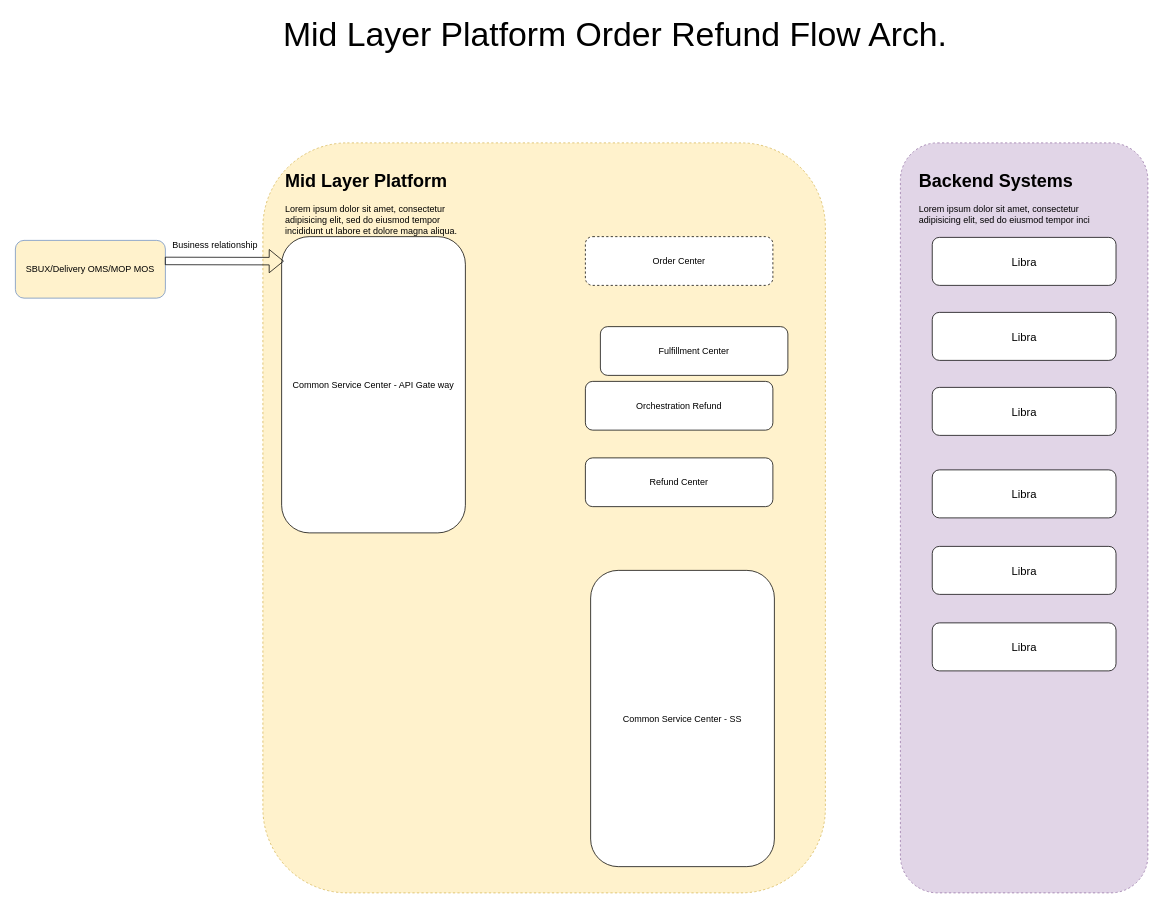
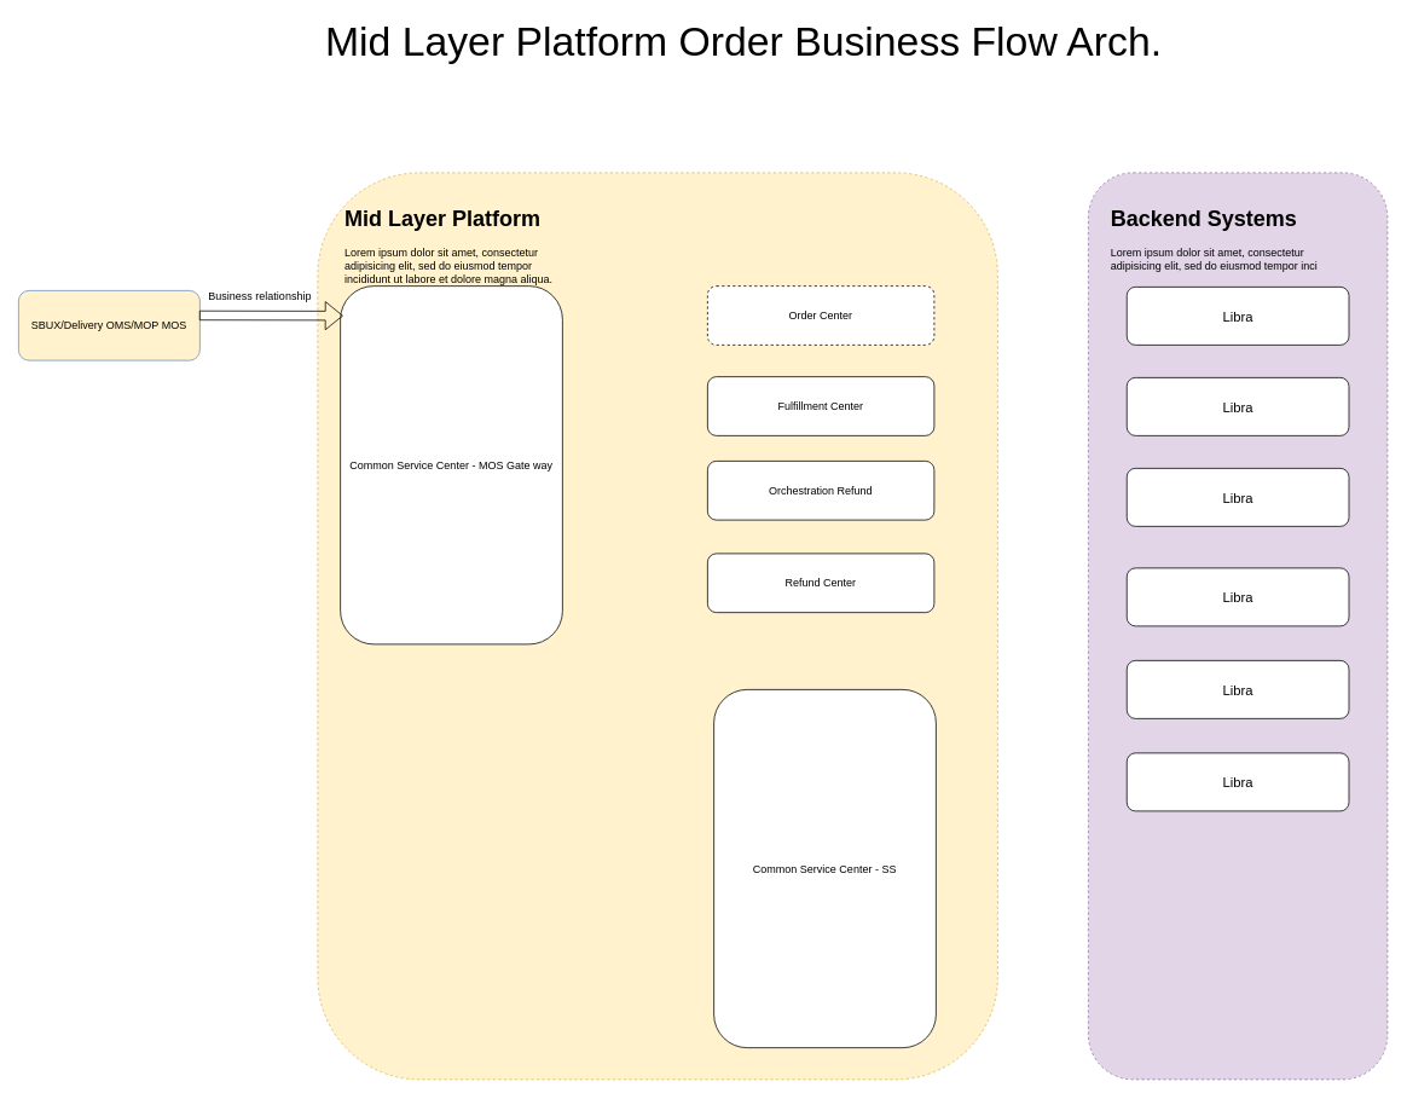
  <mxCell id="0" />
  <mxCell id="1" parent="0" />
  <mxCell id="2" value="SBUX/Delivery OMS/MOP MOS" parent="1" style="rounded=1;whiteSpace=wrap;html=1;fillColor=#fff2cc;strokeColor=#6c8ebf;" vertex="1"><mxGeometry as="geometry" x="20" y="320" width="200" height="77" /></mxCell>
  <mxCell id="3" value="" parent="1" style="rounded=1;whiteSpace=wrap;html=1;dashed=1;fillColor=#fff2cc;strokeColor=#d6b656;" vertex="1"><mxGeometry as="geometry" x="350" y="190" width="750" height="1000" /></mxCell>
  <mxCell id="4" value="&lt;h1&gt;Mid Layer Platform&lt;/h1&gt;&lt;p&gt;Lorem ipsum dolor sit amet, consectetur adipisicing elit, sed do eiusmod tempor incididunt ut labore et dolore magna aliqua.&lt;/p&gt;" parent="1" style="text;html=1;strokeColor=none;fillColor=none;spacing=5;spacingTop=-20;whiteSpace=wrap;overflow=hidden;rounded=0;dashed=1;" vertex="1"><mxGeometry as="geometry" x="375" y="221" width="250" height="120" /></mxCell>
- <mxCell id="5" value="Common Service Center - API Gate way" parent="1" style="rounded=1;whiteSpace=wrap;html=1;" vertex="1"><mxGeometry as="geometry" x="375" y="315" width="245" height="395" /></mxCell>
+ <mxCell id="5" value="Common Service Center - MOS Gate way" parent="1" style="rounded=1;whiteSpace=wrap;html=1;" vertex="1"><mxGeometry as="geometry" x="375" y="315" width="245" height="395" /></mxCell>
  <mxCell id="6" value="Order Center " parent="1" style="rounded=1;whiteSpace=wrap;html=1;dashed=1;" vertex="1"><mxGeometry as="geometry" x="780" y="315" width="250" height="65" /></mxCell>
  <mxCell id="7" value="" parent="1" style="rounded=1;whiteSpace=wrap;html=1;dashed=1;fillColor=#e1d5e7;strokeColor=#9673a6;" vertex="1"><mxGeometry as="geometry" x="1200" y="190" width="330" height="1000" /></mxCell>
  <mxCell id="8" value="&lt;h1&gt;Backend Systems&lt;/h1&gt;&lt;p&gt;Lorem ipsum dolor sit amet, consectetur adipisicing elit, sed do eiusmod tempor inci&lt;/p&gt;" parent="1" style="text;html=1;strokeColor=none;fillColor=none;spacing=5;spacingTop=-20;whiteSpace=wrap;overflow=hidden;rounded=0;dashed=1;" vertex="1"><mxGeometry as="geometry" x="1220" y="221" width="250" height="120" /></mxCell>
  <mxCell id="9" value="&lt;font style=&quot;font-size: 15px&quot;&gt;Libra&lt;/font&gt;" parent="1" style="rounded=1;whiteSpace=wrap;html=1;" vertex="1"><mxGeometry as="geometry" x="1242.5" y="316" width="245" height="64" /></mxCell>
- <mxCell id="10" value="Mid Layer Platform Order Refund Flow Arch." parent="1" style="text;html=1;strokeColor=none;fillColor=none;align=center;verticalAlign=middle;whiteSpace=wrap;rounded=0;fontSize=45;" vertex="1"><mxGeometry as="geometry" x="230" y="20" width="1180" height="50" /></mxCell>
+ <mxCell id="10" value="Mid Layer Platform Order Business Flow Arch." parent="1" style="text;html=1;strokeColor=none;fillColor=none;align=center;verticalAlign=middle;whiteSpace=wrap;rounded=0;fontSize=45;" vertex="1"><mxGeometry as="geometry" x="230" y="20" width="1180" height="50" /></mxCell>
  <mxCell id="11" value="" parent="1" style="shape=flexArrow;endArrow=classic;html=1;fontSize=45;exitX=0.997;exitY=0.629;exitDx=0;exitDy=0;exitPerimeter=0;entryX=0.012;entryY=0.136;entryDx=0;entryDy=0;entryPerimeter=0;" edge="1"><mxGeometry as="geometry" width="50" height="50" relative="1"><mxPoint as="sourcePoint" x="219.4" y="347.433" /><mxPoint as="targetPoint" x="377.94" y="347.72" /></mxGeometry></mxCell>
  <mxCell id="12" value="Business relationship" parent="1" style="text;strokeColor=none;fillColor=none;html=1;fontSize=12;fontStyle=0;verticalAlign=middle;align=center;" vertex="1"><mxGeometry as="geometry" x="221" y="311" width="130" height="30" /></mxCell>
  <mxCell id="13" value="Common Service Center - SS" parent="1" style="rounded=1;whiteSpace=wrap;html=1;" vertex="1"><mxGeometry as="geometry" x="787" y="760" width="245" height="395" /></mxCell>
- <mxCell id="14" value="Fulfillment Center " parent="1" style="rounded=1;whiteSpace=wrap;html=1;" vertex="1"><mxGeometry x="800" y="435" as="geometry" width="250" height="65" /></mxCell>
+ <mxCell id="14" value="Fulfillment Center " parent="1" style="rounded=1;whiteSpace=wrap;html=1;" vertex="1"><mxGeometry as="geometry" x="780" y="415" width="250" height="65" /></mxCell>
  <mxCell id="15" value="Orchestration Refund " parent="1" style="rounded=1;whiteSpace=wrap;html=1;" vertex="1"><mxGeometry as="geometry" x="780" y="508" width="250" height="65" /></mxCell>
  <mxCell id="16" value="Refund Center " parent="1" style="rounded=1;whiteSpace=wrap;html=1;" vertex="1"><mxGeometry as="geometry" x="780" y="610" width="250" height="65" /></mxCell>
  <mxCell id="17" value="&lt;font style=&quot;font-size: 15px&quot;&gt;Libra&lt;/font&gt;" parent="1" style="rounded=1;whiteSpace=wrap;html=1;" vertex="1"><mxGeometry as="geometry" x="1242.5" y="416" width="245" height="64" /></mxCell>
  <mxCell id="18" value="&lt;font style=&quot;font-size: 15px&quot;&gt;Libra&lt;/font&gt;" parent="1" style="rounded=1;whiteSpace=wrap;html=1;" vertex="1"><mxGeometry as="geometry" x="1242.5" y="516" width="245" height="64" /></mxCell>
  <mxCell id="19" value="&lt;font style=&quot;font-size: 15px&quot;&gt;Libra&lt;/font&gt;" parent="1" style="rounded=1;whiteSpace=wrap;html=1;" vertex="1"><mxGeometry as="geometry" x="1242.5" y="626" width="245" height="64" /></mxCell>
  <mxCell id="20" value="&lt;font style=&quot;font-size: 15px&quot;&gt;Libra&lt;/font&gt;" parent="1" style="rounded=1;whiteSpace=wrap;html=1;" vertex="1"><mxGeometry as="geometry" x="1242.5" y="728" width="245" height="64" /></mxCell>
  <mxCell id="21" value="&lt;font style=&quot;font-size: 15px&quot;&gt;Libra&lt;/font&gt;" parent="1" style="rounded=1;whiteSpace=wrap;html=1;" vertex="1"><mxGeometry as="geometry" x="1242.5" y="830" width="245" height="64" /></mxCell>
